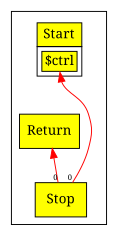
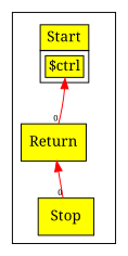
  digraph {
    concentrate=true
    fontname="Noto Serif"
    ordering=in
    rankdir=BT
    node [fontname="Noto Serif" shape=box fillcolor=yellow style=filled]
    edge [color=red fontname="Noto Serif" fontsize=8 taillabel=0]
    n1 [label=< 			<TABLE BORDER="0" CELLBORDER="1" CELLSPACING="0" CELLPADDING="4"> 			<TR><TD BGCOLOR="yellow">Start</TD></TR> 			<TR><TD> 				<TABLE BORDER="0" CELLBORDER="1" CELLSPACING="0"> 				<TR><TD PORT="p0" BGCOLOR="yellow">$ctrl</TD></TR> 				</TABLE> 			</TD></TR> 			</TABLE>> shape=plaintext fillcolor="" style=""]
    n2 [label=Stop]
    n3 [label=Return]
    subgraph cluster_1 {
      n1
      n2
      n3
    }
    n2 -> n3
-   n2 -> n1 [headport=p0]
+   n3 -> n1 [headport=p0]
  }
